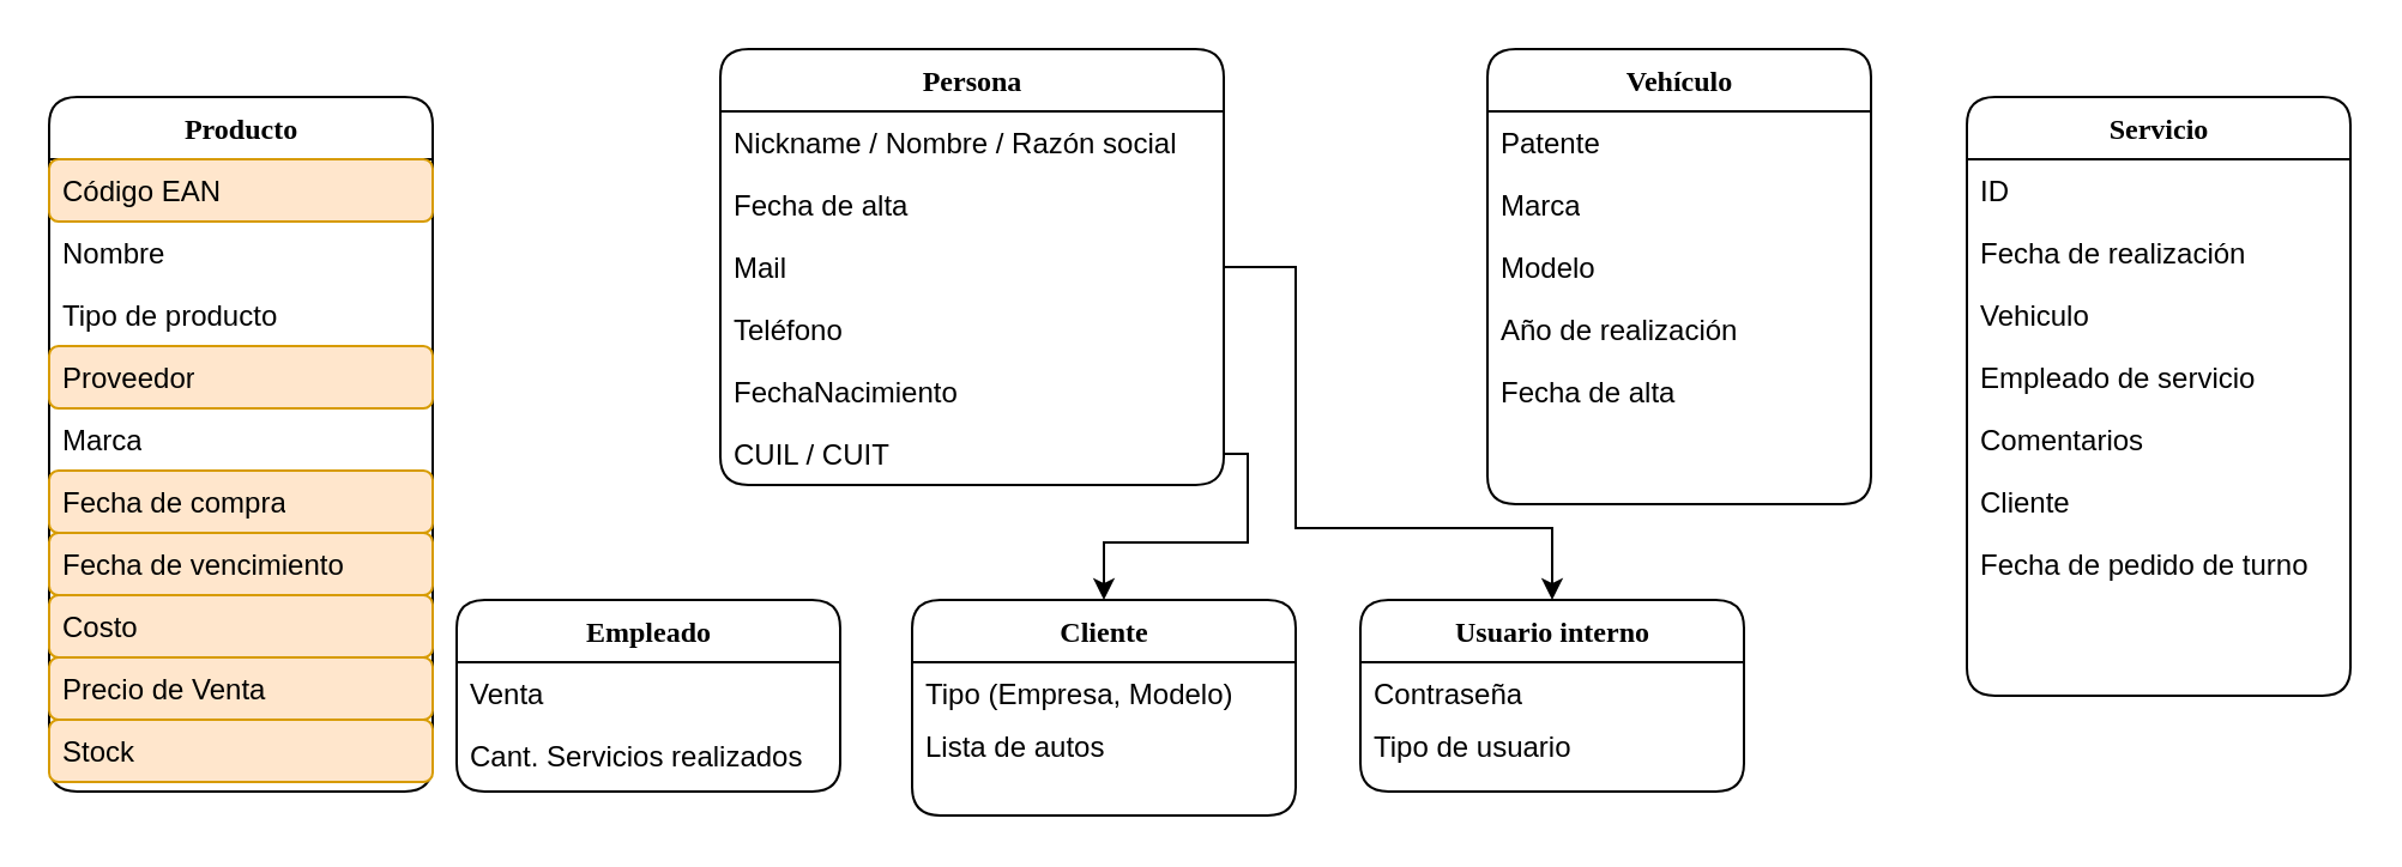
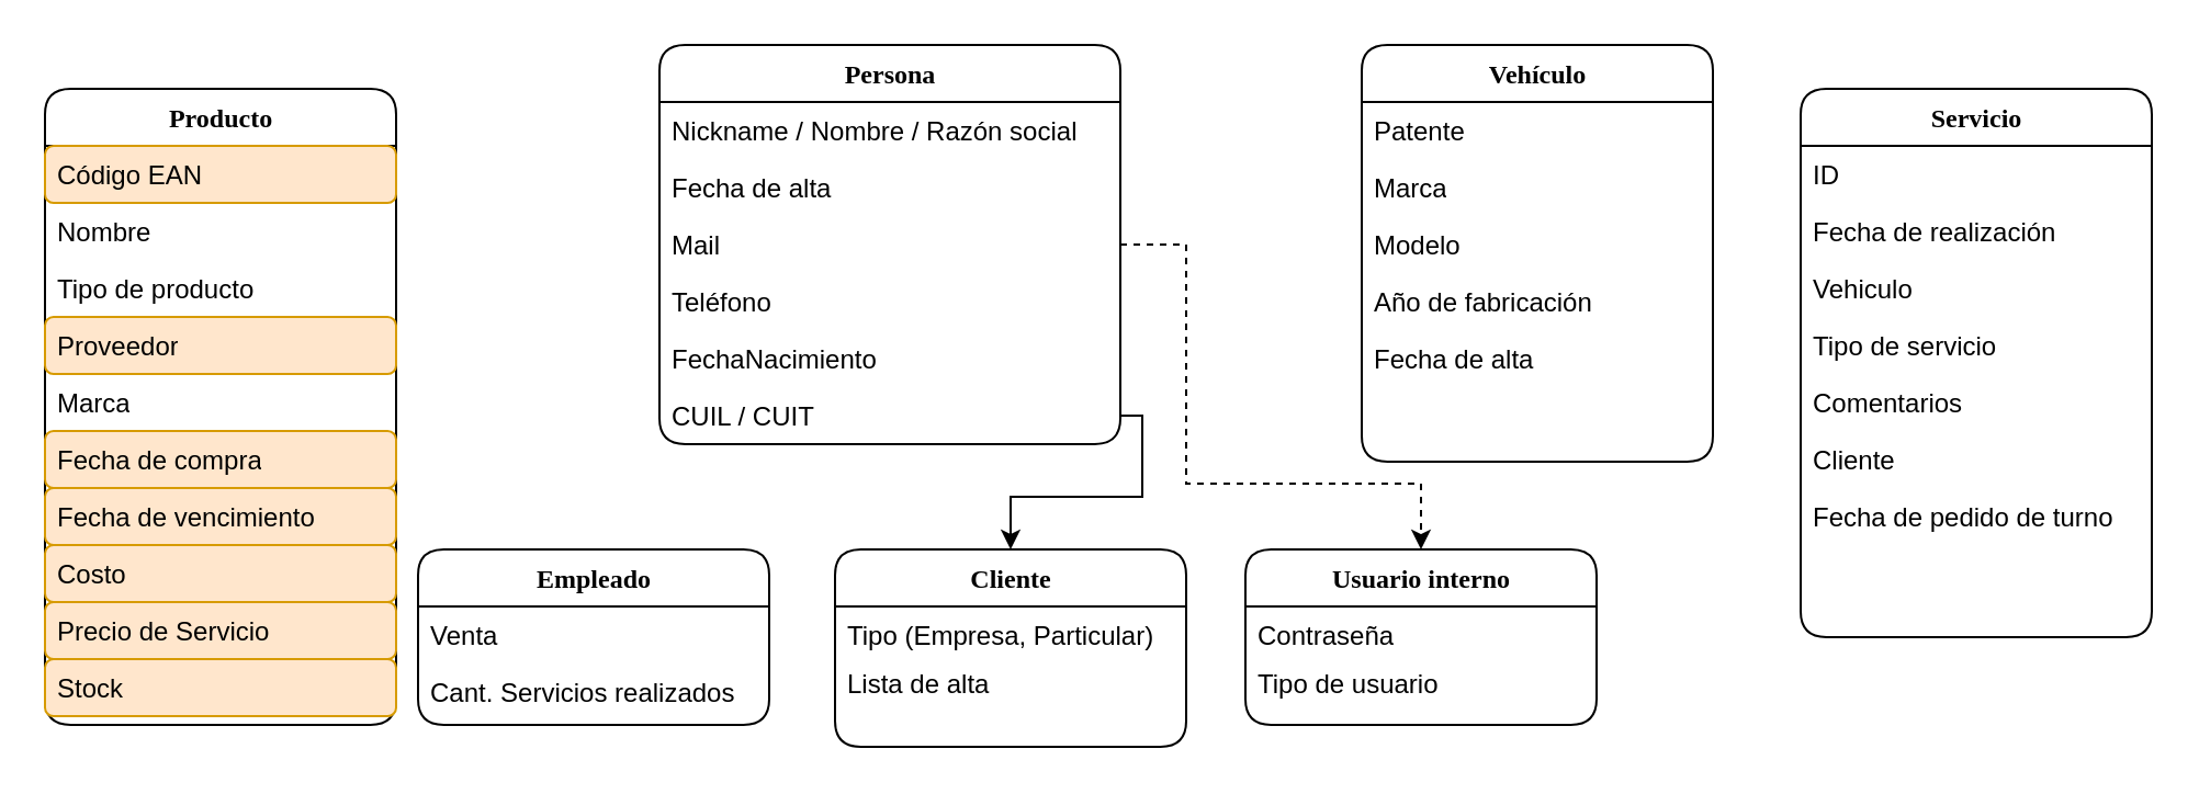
  <mxCell id="0" />
  <mxCell id="1" parent="0" />
  <mxCell id="2" value="Producto" style="swimlane;html=1;fontStyle=1;align=center;verticalAlign=top;childLayout=stackLayout;horizontal=1;startSize=26;horizontalStack=0;resizeParent=1;resizeLast=0;collapsible=1;marginBottom=0;swimlaneFillColor=#ffffff;shadow=0;comic=0;labelBackgroundColor=none;strokeWidth=1;fillColor=none;fontFamily=Verdana;fontSize=12;rounded=1;" parent="1" vertex="1"><mxGeometry x="20" y="40" width="160" height="290" as="geometry" /></mxCell>
  <mxCell id="3" value="Código EAN" style="text;html=1;strokeColor=#d79b00;fillColor=#ffe6cc;align=left;verticalAlign=top;spacingLeft=4;spacingRight=4;whiteSpace=wrap;overflow=hidden;rotatable=0;points=[[0,0.5],[1,0.5]];portConstraint=eastwest;rounded=1;" parent="2" vertex="1"><mxGeometry y="26" width="160" height="26" as="geometry" /></mxCell>
  <mxCell id="4" value="Nombre" style="text;html=1;strokeColor=none;fillColor=none;align=left;verticalAlign=top;spacingLeft=4;spacingRight=4;whiteSpace=wrap;overflow=hidden;rotatable=0;points=[[0,0.5],[1,0.5]];portConstraint=eastwest;rounded=1;" parent="2" vertex="1"><mxGeometry y="52" width="160" height="26" as="geometry" /></mxCell>
  <mxCell id="5" value="Tipo de producto" style="text;html=1;align=left;verticalAlign=top;spacingLeft=4;spacingRight=4;whiteSpace=wrap;overflow=hidden;rotatable=0;points=[[0,0.5],[1,0.5]];portConstraint=eastwest;rounded=1;" parent="2" vertex="1"><mxGeometry y="78" width="160" height="26" as="geometry" /></mxCell>
  <mxCell id="6" value="Proveedor" style="text;html=1;strokeColor=#d79b00;fillColor=#ffe6cc;align=left;verticalAlign=top;spacingLeft=4;spacingRight=4;whiteSpace=wrap;overflow=hidden;rotatable=0;points=[[0,0.5],[1,0.5]];portConstraint=eastwest;rounded=1;" parent="2" vertex="1"><mxGeometry y="104" width="160" height="26" as="geometry" /></mxCell>
  <mxCell id="7" value="Marca" style="text;html=1;strokeColor=none;fillColor=none;align=left;verticalAlign=top;spacingLeft=4;spacingRight=4;whiteSpace=wrap;overflow=hidden;rotatable=0;points=[[0,0.5],[1,0.5]];portConstraint=eastwest;rounded=1;" parent="2" vertex="1"><mxGeometry y="130" width="160" height="26" as="geometry" /></mxCell>
  <mxCell id="8" value="Fecha de compra" style="text;html=1;strokeColor=#d79b00;fillColor=#ffe6cc;align=left;verticalAlign=top;spacingLeft=4;spacingRight=4;whiteSpace=wrap;overflow=hidden;rotatable=0;points=[[0,0.5],[1,0.5]];portConstraint=eastwest;rounded=1;" parent="2" vertex="1"><mxGeometry y="156" width="160" height="26" as="geometry" /></mxCell>
  <mxCell id="9" value="Fecha de vencimiento" style="text;html=1;strokeColor=#d79b00;fillColor=#ffe6cc;align=left;verticalAlign=top;spacingLeft=4;spacingRight=4;whiteSpace=wrap;overflow=hidden;rotatable=0;points=[[0,0.5],[1,0.5]];portConstraint=eastwest;rounded=1;" parent="2" vertex="1"><mxGeometry y="182" width="160" height="26" as="geometry" /></mxCell>
  <mxCell id="10" value="Costo" style="text;html=1;strokeColor=#d79b00;fillColor=#ffe6cc;align=left;verticalAlign=top;spacingLeft=4;spacingRight=4;whiteSpace=wrap;overflow=hidden;rotatable=0;points=[[0,0.5],[1,0.5]];portConstraint=eastwest;rounded=1;" parent="2" vertex="1"><mxGeometry y="208" width="160" height="26" as="geometry" /></mxCell>
- <mxCell id="11" value="&lt;div&gt;Precio de Venta&lt;/div&gt;" style="text;html=1;strokeColor=#d79b00;fillColor=#ffe6cc;align=left;verticalAlign=top;spacingLeft=4;spacingRight=4;whiteSpace=wrap;overflow=hidden;rotatable=0;points=[[0,0.5],[1,0.5]];portConstraint=eastwest;rounded=1;" parent="2" vertex="1"><mxGeometry y="234" width="160" height="26" as="geometry" /></mxCell>
+ <mxCell id="11" value="&lt;div&gt;Precio de Servicio&lt;/div&gt;" style="text;html=1;strokeColor=#d79b00;fillColor=#ffe6cc;align=left;verticalAlign=top;spacingLeft=4;spacingRight=4;whiteSpace=wrap;overflow=hidden;rotatable=0;points=[[0,0.5],[1,0.5]];portConstraint=eastwest;rounded=1;" parent="2" vertex="1"><mxGeometry y="234" width="160" height="26" as="geometry" /></mxCell>
  <mxCell id="12" value="Stock" style="text;html=1;strokeColor=#d79b00;fillColor=#ffe6cc;align=left;verticalAlign=top;spacingLeft=4;spacingRight=4;whiteSpace=wrap;overflow=hidden;rotatable=0;points=[[0,0.5],[1,0.5]];portConstraint=eastwest;rounded=1;" parent="2" vertex="1"><mxGeometry y="260" width="160" height="26" as="geometry" /></mxCell>
  <mxCell id="13" value="Vehículo" style="swimlane;html=1;fontStyle=1;align=center;verticalAlign=top;childLayout=stackLayout;horizontal=1;startSize=26;horizontalStack=0;resizeParent=1;resizeLast=0;collapsible=1;marginBottom=0;swimlaneFillColor=#ffffff;shadow=0;comic=0;labelBackgroundColor=none;strokeWidth=1;fillColor=none;fontFamily=Verdana;fontSize=12;rounded=1;" parent="1" vertex="1"><mxGeometry x="620" y="20" width="160" height="190" as="geometry" /></mxCell>
  <mxCell id="14" value="Patente" style="text;html=1;strokeColor=none;fillColor=none;align=left;verticalAlign=top;spacingLeft=4;spacingRight=4;whiteSpace=wrap;overflow=hidden;rotatable=0;points=[[0,0.5],[1,0.5]];portConstraint=eastwest;rounded=1;" parent="13" vertex="1"><mxGeometry y="26" width="160" height="26" as="geometry" /></mxCell>
  <mxCell id="15" value="Marca" style="text;html=1;strokeColor=none;fillColor=none;align=left;verticalAlign=top;spacingLeft=4;spacingRight=4;whiteSpace=wrap;overflow=hidden;rotatable=0;points=[[0,0.5],[1,0.5]];portConstraint=eastwest;rounded=1;" parent="13" vertex="1"><mxGeometry y="52" width="160" height="26" as="geometry" /></mxCell>
  <mxCell id="16" value="Modelo" style="text;html=1;strokeColor=none;fillColor=none;align=left;verticalAlign=top;spacingLeft=4;spacingRight=4;whiteSpace=wrap;overflow=hidden;rotatable=0;points=[[0,0.5],[1,0.5]];portConstraint=eastwest;rounded=1;" parent="13" vertex="1"><mxGeometry y="78" width="160" height="26" as="geometry" /></mxCell>
- <mxCell id="17" value="Año de realización" style="text;html=1;strokeColor=none;fillColor=none;align=left;verticalAlign=top;spacingLeft=4;spacingRight=4;whiteSpace=wrap;overflow=hidden;rotatable=0;points=[[0,0.5],[1,0.5]];portConstraint=eastwest;rounded=1;" parent="13" vertex="1"><mxGeometry y="104" width="160" height="26" as="geometry" /></mxCell>
+ <mxCell id="17" value="Año de fabricación" style="text;html=1;strokeColor=none;fillColor=none;align=left;verticalAlign=top;spacingLeft=4;spacingRight=4;whiteSpace=wrap;overflow=hidden;rotatable=0;points=[[0,0.5],[1,0.5]];portConstraint=eastwest;rounded=1;" parent="13" vertex="1"><mxGeometry y="104" width="160" height="26" as="geometry" /></mxCell>
  <mxCell id="18" value="Fecha de alta" style="text;html=1;strokeColor=none;fillColor=none;align=left;verticalAlign=top;spacingLeft=4;spacingRight=4;whiteSpace=wrap;overflow=hidden;rotatable=0;points=[[0,0.5],[1,0.5]];portConstraint=eastwest;rounded=1;" parent="13" vertex="1"><mxGeometry y="130" width="160" height="26" as="geometry" /></mxCell>
  <mxCell id="19" value="Usuario interno" style="swimlane;html=1;fontStyle=1;align=center;verticalAlign=top;childLayout=stackLayout;horizontal=1;startSize=26;horizontalStack=0;resizeParent=1;resizeLast=0;collapsible=1;marginBottom=0;swimlaneFillColor=#ffffff;shadow=0;comic=0;labelBackgroundColor=none;strokeWidth=1;fillColor=none;fontFamily=Verdana;fontSize=12;rounded=1;" parent="1" vertex="1"><mxGeometry x="567" y="250" width="160" height="80" as="geometry" /></mxCell>
  <mxCell id="20" value="Contraseña" style="text;html=1;strokeColor=none;fillColor=none;align=left;verticalAlign=top;spacingLeft=4;spacingRight=4;whiteSpace=wrap;overflow=hidden;rotatable=0;points=[[0,0.5],[1,0.5]];portConstraint=eastwest;rounded=1;" parent="19" vertex="1"><mxGeometry y="26" width="160" height="22" as="geometry" /></mxCell>
  <mxCell id="21" value="Tipo de usuario" style="text;html=1;strokeColor=none;fillColor=none;align=left;verticalAlign=top;spacingLeft=4;spacingRight=4;whiteSpace=wrap;overflow=hidden;rotatable=0;points=[[0,0.5],[1,0.5]];portConstraint=eastwest;rounded=1;" parent="19" vertex="1"><mxGeometry y="48" width="160" height="22" as="geometry" /></mxCell>
  <mxCell id="22" value="Servicio" style="swimlane;html=1;fontStyle=1;align=center;verticalAlign=top;childLayout=stackLayout;horizontal=1;startSize=26;horizontalStack=0;resizeParent=1;resizeLast=0;collapsible=1;marginBottom=0;swimlaneFillColor=#ffffff;shadow=0;comic=0;labelBackgroundColor=none;strokeWidth=1;fillColor=none;fontFamily=Verdana;fontSize=12;rounded=1;" parent="1" vertex="1"><mxGeometry x="820" y="40" width="160" height="250" as="geometry" /></mxCell>
  <mxCell id="23" value="ID" style="text;html=1;strokeColor=none;fillColor=none;align=left;verticalAlign=top;spacingLeft=4;spacingRight=4;whiteSpace=wrap;overflow=hidden;rotatable=0;points=[[0,0.5],[1,0.5]];portConstraint=eastwest;rounded=1;" parent="22" vertex="1"><mxGeometry y="26" width="160" height="26" as="geometry" /></mxCell>
  <mxCell id="24" value="Fecha de realización" style="text;html=1;strokeColor=none;fillColor=none;align=left;verticalAlign=top;spacingLeft=4;spacingRight=4;whiteSpace=wrap;overflow=hidden;rotatable=0;points=[[0,0.5],[1,0.5]];portConstraint=eastwest;rounded=1;" parent="22" vertex="1"><mxGeometry y="52" width="160" height="26" as="geometry" /></mxCell>
  <mxCell id="25" value="Vehiculo" style="text;html=1;strokeColor=none;fillColor=none;align=left;verticalAlign=top;spacingLeft=4;spacingRight=4;whiteSpace=wrap;overflow=hidden;rotatable=0;points=[[0,0.5],[1,0.5]];portConstraint=eastwest;rounded=1;" parent="22" vertex="1"><mxGeometry y="78" width="160" height="26" as="geometry" /></mxCell>
- <mxCell id="26" value="Empleado de servicio" style="text;html=1;strokeColor=none;fillColor=none;align=left;verticalAlign=top;spacingLeft=4;spacingRight=4;whiteSpace=wrap;overflow=hidden;rotatable=0;points=[[0,0.5],[1,0.5]];portConstraint=eastwest;rounded=1;" parent="22" vertex="1"><mxGeometry y="104" width="160" height="26" as="geometry" /></mxCell>
+ <mxCell id="26" value="Tipo de servicio" style="text;html=1;strokeColor=none;fillColor=none;align=left;verticalAlign=top;spacingLeft=4;spacingRight=4;whiteSpace=wrap;overflow=hidden;rotatable=0;points=[[0,0.5],[1,0.5]];portConstraint=eastwest;rounded=1;" parent="22" vertex="1"><mxGeometry y="104" width="160" height="26" as="geometry" /></mxCell>
  <mxCell id="27" value="Comentarios" style="text;html=1;strokeColor=none;fillColor=none;align=left;verticalAlign=top;spacingLeft=4;spacingRight=4;whiteSpace=wrap;overflow=hidden;rotatable=0;points=[[0,0.5],[1,0.5]];portConstraint=eastwest;rounded=1;" parent="22" vertex="1"><mxGeometry y="130" width="160" height="26" as="geometry" /></mxCell>
  <mxCell id="28" value="Cliente" style="text;html=1;strokeColor=none;fillColor=none;align=left;verticalAlign=top;spacingLeft=4;spacingRight=4;whiteSpace=wrap;overflow=hidden;rotatable=0;points=[[0,0.5],[1,0.5]];portConstraint=eastwest;rounded=1;" parent="22" vertex="1"><mxGeometry y="156" width="160" height="26" as="geometry" /></mxCell>
  <mxCell id="29" value="Fecha de pedido de turno" style="text;html=1;strokeColor=none;fillColor=none;align=left;verticalAlign=top;spacingLeft=4;spacingRight=4;whiteSpace=wrap;overflow=hidden;rotatable=0;points=[[0,0.5],[1,0.5]];portConstraint=eastwest;rounded=1;" parent="22" vertex="1"><mxGeometry y="182" width="160" height="26" as="geometry" /></mxCell>
  <mxCell id="30" value="Persona" style="swimlane;html=1;fontStyle=1;align=center;verticalAlign=top;childLayout=stackLayout;horizontal=1;startSize=26;horizontalStack=0;resizeParent=1;resizeLast=0;collapsible=1;marginBottom=0;swimlaneFillColor=#ffffff;shadow=0;comic=0;labelBackgroundColor=none;strokeWidth=1;fillColor=none;fontFamily=Verdana;fontSize=12;rounded=1;" parent="1" vertex="1"><mxGeometry x="300" y="20" width="210" height="182" as="geometry"><mxRectangle x="340" y="40" width="90" height="26" as="alternateBounds" /></mxGeometry></mxCell>
  <mxCell id="31" value="Nickname / Nombre / Razón social" style="text;html=1;strokeColor=none;fillColor=none;align=left;verticalAlign=top;spacingLeft=4;spacingRight=4;whiteSpace=wrap;overflow=hidden;rotatable=0;points=[[0,0.5],[1,0.5]];portConstraint=eastwest;rounded=1;" parent="30" vertex="1"><mxGeometry y="26" width="210" height="26" as="geometry" /></mxCell>
  <mxCell id="32" value="Fecha de alta" style="text;html=1;strokeColor=none;fillColor=none;align=left;verticalAlign=top;spacingLeft=4;spacingRight=4;whiteSpace=wrap;overflow=hidden;rotatable=0;points=[[0,0.5],[1,0.5]];portConstraint=eastwest;rounded=1;" parent="30" vertex="1"><mxGeometry y="52" width="210" height="26" as="geometry" /></mxCell>
  <mxCell id="33" value="Mail" style="text;html=1;strokeColor=none;fillColor=none;align=left;verticalAlign=top;spacingLeft=4;spacingRight=4;whiteSpace=wrap;overflow=hidden;rotatable=0;points=[[0,0.5],[1,0.5]];portConstraint=eastwest;rounded=1;" parent="30" vertex="1"><mxGeometry y="78" width="210" height="26" as="geometry" /></mxCell>
  <mxCell id="34" value="Teléfono" style="text;html=1;strokeColor=none;fillColor=none;align=left;verticalAlign=top;spacingLeft=4;spacingRight=4;whiteSpace=wrap;overflow=hidden;rotatable=0;points=[[0,0.5],[1,0.5]];portConstraint=eastwest;rounded=1;" parent="30" vertex="1"><mxGeometry y="104" width="210" height="26" as="geometry" /></mxCell>
  <mxCell id="35" value="FechaNacimiento" style="text;html=1;strokeColor=none;fillColor=none;align=left;verticalAlign=top;spacingLeft=4;spacingRight=4;whiteSpace=wrap;overflow=hidden;rotatable=0;points=[[0,0.5],[1,0.5]];portConstraint=eastwest;rounded=1;" parent="30" vertex="1"><mxGeometry y="130" width="210" height="26" as="geometry" /></mxCell>
  <mxCell id="36" value="CUIL / CUIT" style="text;html=1;strokeColor=none;fillColor=none;align=left;verticalAlign=top;spacingLeft=4;spacingRight=4;whiteSpace=wrap;overflow=hidden;rotatable=0;points=[[0,0.5],[1,0.5]];portConstraint=eastwest;rounded=1;" parent="30" vertex="1"><mxGeometry y="156" width="210" height="26" as="geometry" /></mxCell>
  <mxCell id="37" value="Empleado" style="swimlane;html=1;fontStyle=1;align=center;verticalAlign=top;childLayout=stackLayout;horizontal=1;startSize=26;horizontalStack=0;resizeParent=1;resizeLast=0;collapsible=1;marginBottom=0;swimlaneFillColor=#ffffff;shadow=0;comic=0;labelBackgroundColor=none;strokeWidth=1;fillColor=none;fontFamily=Verdana;fontSize=12;rounded=1;" parent="1" vertex="1"><mxGeometry x="190" y="250" width="160" height="80" as="geometry" /></mxCell>
  <mxCell id="38" value="&lt;div&gt;Venta&lt;/div&gt;" style="text;html=1;strokeColor=none;fillColor=none;align=left;verticalAlign=top;spacingLeft=4;spacingRight=4;whiteSpace=wrap;overflow=hidden;rotatable=0;points=[[0,0.5],[1,0.5]];portConstraint=eastwest;rounded=1;" parent="37" vertex="1"><mxGeometry y="26" width="160" height="26" as="geometry" /></mxCell>
  <mxCell id="39" value="Cant. Servicios realizados" style="text;html=1;strokeColor=none;fillColor=none;align=left;verticalAlign=top;spacingLeft=4;spacingRight=4;whiteSpace=wrap;overflow=hidden;rotatable=0;points=[[0,0.5],[1,0.5]];portConstraint=eastwest;rounded=1;" parent="37" vertex="1"><mxGeometry y="52" width="160" height="26" as="geometry" /></mxCell>
- <mxCell id="40" style="edgeStyle=orthogonalEdgeStyle;rounded=0;orthogonalLoop=1;jettySize=auto;html=1;exitX=1;exitY=0.5;exitDx=0;exitDy=0;entryX=0.5;entryY=0;entryDx=0;entryDy=0;" parent="1" source="33" target="19" edge="1"><mxGeometry relative="1" as="geometry"><Array as="points"><mxPoint x="540" y="111" /><mxPoint x="540" y="220" /><mxPoint x="647" y="220" /></Array></mxGeometry></mxCell>
+ <mxCell id="40" style="edgeStyle=orthogonalEdgeStyle;rounded=0;orthogonalLoop=1;jettySize=auto;html=1;exitX=1;exitY=0.5;exitDx=0;exitDy=0;entryX=0.5;entryY=0;entryDx=0;entryDy=0;dashed=1;" parent="1" source="33" target="19" edge="1"><mxGeometry relative="1" as="geometry"><Array as="points"><mxPoint x="540" y="111" /><mxPoint x="540" y="220" /><mxPoint x="647" y="220" /></Array></mxGeometry></mxCell>
  <mxCell id="41" value="Cliente" style="swimlane;html=1;fontStyle=1;align=center;verticalAlign=top;childLayout=stackLayout;horizontal=1;startSize=26;horizontalStack=0;resizeParent=1;resizeLast=0;collapsible=1;marginBottom=0;swimlaneFillColor=#ffffff;shadow=0;comic=0;labelBackgroundColor=none;strokeWidth=1;fillColor=none;fontFamily=Verdana;fontSize=12;rounded=1;" parent="1" vertex="1"><mxGeometry x="380" y="250" width="160" height="90" as="geometry" /></mxCell>
- <mxCell id="42" value="Tipo (Empresa, Modelo)" style="text;html=1;strokeColor=none;fillColor=none;align=left;verticalAlign=top;spacingLeft=4;spacingRight=4;whiteSpace=wrap;overflow=hidden;rotatable=0;points=[[0,0.5],[1,0.5]];portConstraint=eastwest;rounded=1;" parent="41" vertex="1"><mxGeometry y="26" width="160" height="22" as="geometry" /></mxCell>
- <mxCell id="43" value="&lt;div&gt;Lista de autos&lt;/div&gt;" style="text;html=1;strokeColor=none;fillColor=none;align=left;verticalAlign=top;spacingLeft=4;spacingRight=4;whiteSpace=wrap;overflow=hidden;rotatable=0;points=[[0,0.5],[1,0.5]];portConstraint=eastwest;rounded=1;" parent="41" vertex="1"><mxGeometry y="48" width="160" height="22" as="geometry" /></mxCell>
+ <mxCell id="42" value="Tipo (Empresa, Particular)" style="text;html=1;strokeColor=none;fillColor=none;align=left;verticalAlign=top;spacingLeft=4;spacingRight=4;whiteSpace=wrap;overflow=hidden;rotatable=0;points=[[0,0.5],[1,0.5]];portConstraint=eastwest;rounded=1;" parent="41" vertex="1"><mxGeometry y="26" width="160" height="22" as="geometry" /></mxCell>
+ <mxCell id="43" value="&lt;div&gt;Lista de alta&lt;/div&gt;" style="text;html=1;strokeColor=none;fillColor=none;align=left;verticalAlign=top;spacingLeft=4;spacingRight=4;whiteSpace=wrap;overflow=hidden;rotatable=0;points=[[0,0.5],[1,0.5]];portConstraint=eastwest;rounded=1;" parent="41" vertex="1"><mxGeometry y="48" width="160" height="22" as="geometry" /></mxCell>
  <mxCell id="44" style="edgeStyle=orthogonalEdgeStyle;rounded=0;orthogonalLoop=1;jettySize=auto;html=1;exitX=1;exitY=0.5;exitDx=0;exitDy=0;entryX=0.5;entryY=0;entryDx=0;entryDy=0;" parent="1" source="36" target="41" edge="1"><mxGeometry relative="1" as="geometry"><Array as="points"><mxPoint x="520" y="189" /><mxPoint x="520" y="226" /><mxPoint x="460" y="226" /></Array></mxGeometry></mxCell>
